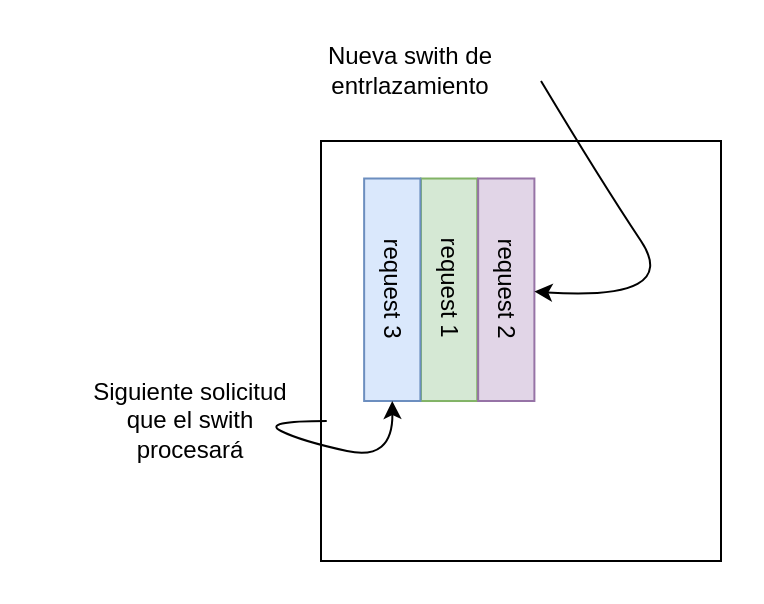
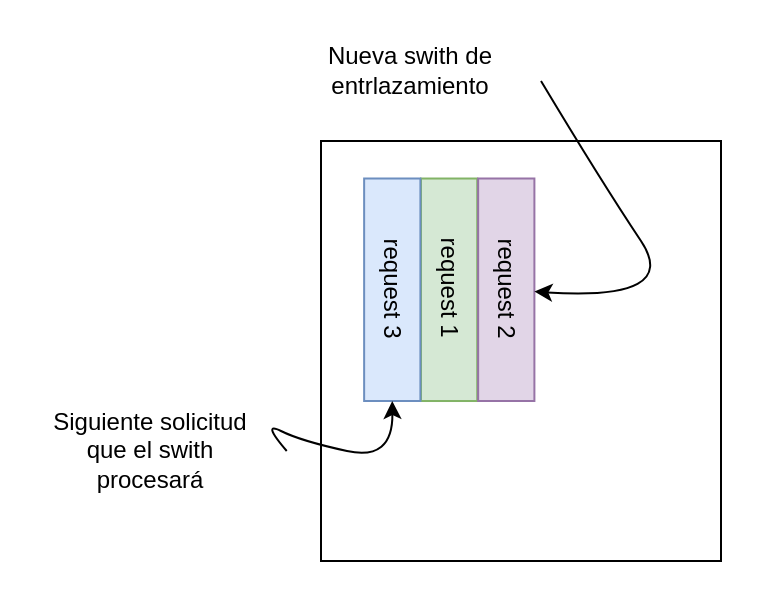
  <mxCell id="0" />
  <mxCell id="1" parent="0" />
  <mxCell id="2" value="" style="rounded=0;whiteSpace=wrap;html=1;" vertex="1" parent="1"><mxGeometry x="160" y="70" width="200" height="210" as="geometry" /></mxCell>
  <mxCell id="3" value="request 1" style="rounded=0;whiteSpace=wrap;html=1;rotation=90;fillColor=#d5e8d4;strokeColor=#82b366;" vertex="1" parent="1"><mxGeometry x="168.44" y="130.31" width="111.25" height="28.13" as="geometry" /></mxCell>
  <mxCell id="4" value="request 3" style="rounded=0;whiteSpace=wrap;html=1;rotation=90;fillColor=#dae8fc;strokeColor=#6c8ebf;" vertex="1" parent="1"><mxGeometry x="140" y="130.31" width="111.25" height="28.13" as="geometry" /></mxCell>
  <mxCell id="5" value="request 2" style="rounded=0;whiteSpace=wrap;html=1;rotation=90;fillColor=#e1d5e7;strokeColor=#9673a6;" vertex="1" parent="1"><mxGeometry x="197" y="130.31" width="111.25" height="28.13" as="geometry" /></mxCell>
  <mxCell id="6" value="Nueva swith de entrlazamiento" style="text;html=1;align=center;verticalAlign=middle;whiteSpace=wrap;rounded=0;" vertex="1" parent="1"><mxGeometry x="150" y="20" width="110" height="30" as="geometry" /></mxCell>
  <mxCell id="7" value="" style="curved=1;endArrow=classic;html=1;rounded=0;" edge="1" parent="1" target="5"><mxGeometry width="50" height="50" relative="1" as="geometry"><mxPoint x="270" y="40" as="sourcePoint" /><mxPoint x="390" y="150" as="targetPoint" /><Array as="points"><mxPoint x="300" y="90" /><mxPoint x="340" y="150" /></Array></mxGeometry></mxCell>
- <mxCell id="8" value="Siguiente solicitud que el swith procesará" style="text;html=1;align=center;verticalAlign=middle;whiteSpace=wrap;rounded=0;" vertex="1" parent="1"><mxGeometry x="40" y="195" width="110" height="30" as="geometry" /></mxCell>
+ <mxCell id="8" value="Siguiente solicitud que el swith procesará" style="text;html=1;align=center;verticalAlign=middle;whiteSpace=wrap;rounded=0;" vertex="1" parent="1"><mxGeometry x="20" y="210" width="110" height="30" as="geometry" /></mxCell>
  <mxCell id="9" value="" style="curved=1;endArrow=classic;html=1;rounded=0;exitX=1.117;exitY=0.5;exitDx=0;exitDy=0;exitPerimeter=0;entryX=1;entryY=0.5;entryDx=0;entryDy=0;" edge="1" parent="1" source="8" target="4"><mxGeometry width="50" height="50" relative="1" as="geometry"><mxPoint x="340" y="200" as="sourcePoint" /><mxPoint x="390" y="150" as="targetPoint" /><Array as="points"><mxPoint x="130" y="210" /><mxPoint x="150" y="220" /><mxPoint x="196" y="230" /></Array></mxGeometry></mxCell>
